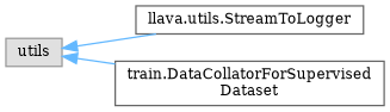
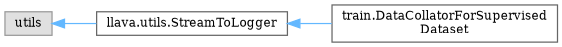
  digraph {
    fontname="DejaVu Serif"
    rankdir=LR
    node [color=grey40 fillcolor=white fontname="DejaVu Serif" fontsize=10 shape=box style=filled]
    edge [color=steelblue1 dir=back fontname="DejaVu Serif" fontsize=10 labelfontname=Helvetica labelfontsize=10 style=solid]
    n1 [color=grey60 fillcolor="#E0E0E0" height=0.2 label=utils width=0.4]
    n2 [height=0.2 label="llava.utils.StreamToLogger" width=0.4]
    n3 [height=0.2 label="train.DataCollatorForSupervised\lDataset" width=0.4]
    n1 -> n2
-   n1 -> n3
+   n2 -> n3
  }
